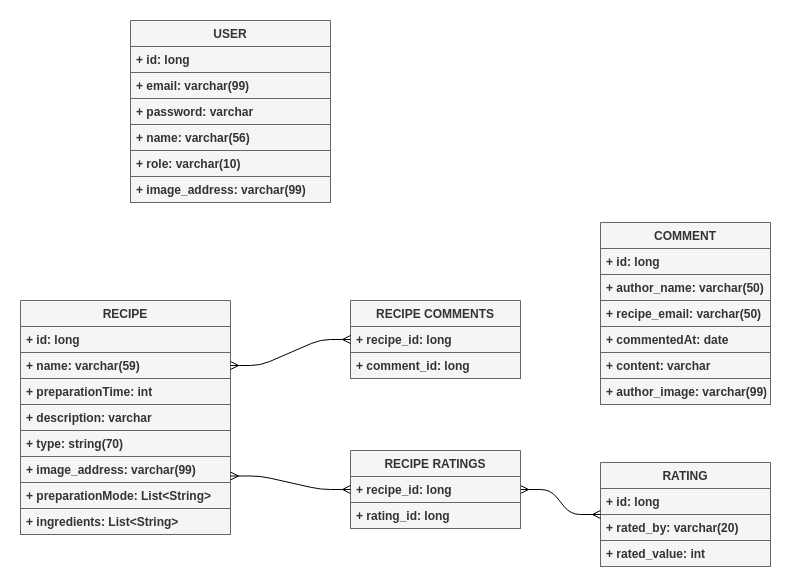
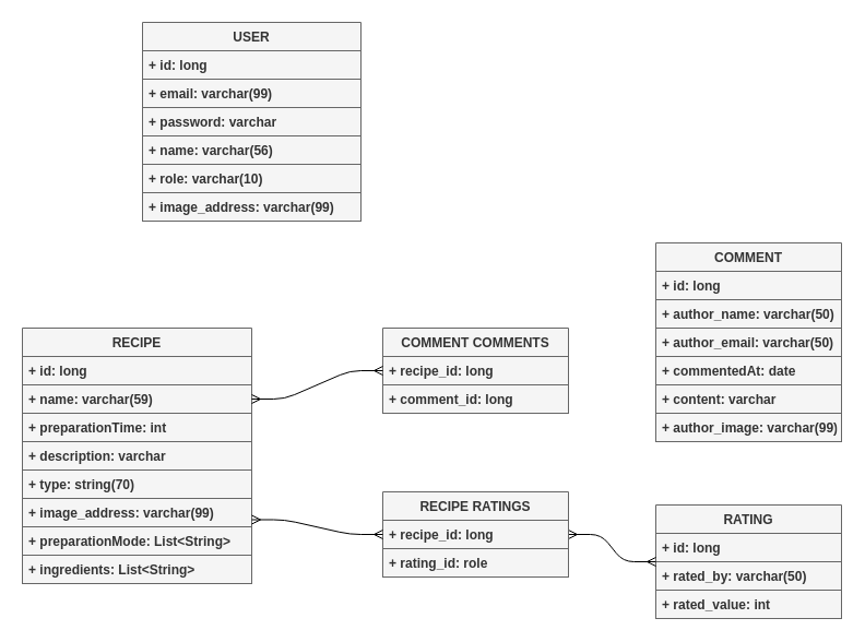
  <mxCell id="0" />
  <mxCell id="1" parent="0" />
  <mxCell id="2" value="USER" style="swimlane;fontStyle=1;childLayout=stackLayout;horizontal=1;startSize=26;fillColor=#f5f5f5;horizontalStack=0;resizeParent=1;resizeParentMax=0;resizeLast=0;collapsible=1;marginBottom=0;strokeColor=#666666;fontColor=#333333;verticalAlign=middle;" parent="1" vertex="1"><mxGeometry y="20" width="200" height="182" as="geometry" x="130" /></mxCell>
  <mxCell id="3" value="+ id: long" style="text;strokeColor=#666666;fillColor=#f5f5f5;align=left;verticalAlign=middle;spacingLeft=4;spacingRight=4;overflow=hidden;rotatable=0;points=[[0,0.5],[1,0.5]];portConstraint=eastwest;fontColor=#333333;fontStyle=1;" parent="2" vertex="1"><mxGeometry y="26" width="200" height="26" as="geometry" /></mxCell>
  <mxCell id="4" value="+ email: varchar(99)" style="text;strokeColor=#666666;fillColor=#f5f5f5;align=left;verticalAlign=middle;spacingLeft=4;spacingRight=4;overflow=hidden;rotatable=0;points=[[0,0.5],[1,0.5]];portConstraint=eastwest;fontColor=#333333;fontStyle=1;" parent="2" vertex="1"><mxGeometry y="52" width="200" height="26" as="geometry" /></mxCell>
  <mxCell id="5" value="+ password: varchar" style="text;strokeColor=#666666;fillColor=#f5f5f5;align=left;verticalAlign=middle;spacingLeft=4;spacingRight=4;overflow=hidden;rotatable=0;points=[[0,0.5],[1,0.5]];portConstraint=eastwest;fontColor=#333333;fontStyle=1;" parent="2" vertex="1"><mxGeometry y="78" width="200" height="26" as="geometry" /></mxCell>
  <mxCell id="6" value="+ name: varchar(56)" style="text;strokeColor=#666666;fillColor=#f5f5f5;align=left;verticalAlign=middle;spacingLeft=4;spacingRight=4;overflow=hidden;rotatable=0;points=[[0,0.5],[1,0.5]];portConstraint=eastwest;fontColor=#333333;fontStyle=1;" parent="2" vertex="1"><mxGeometry y="104" width="200" height="26" as="geometry" /></mxCell>
  <mxCell id="7" value="+ role: varchar(10)" style="text;strokeColor=#666666;fillColor=#f5f5f5;align=left;verticalAlign=middle;spacingLeft=4;spacingRight=4;overflow=hidden;rotatable=0;points=[[0,0.5],[1,0.5]];portConstraint=eastwest;fontColor=#333333;fontStyle=1;" parent="2" vertex="1"><mxGeometry y="130" width="200" height="26" as="geometry" /></mxCell>
  <mxCell id="8" value="+ image_address: varchar(99)" style="text;strokeColor=#666666;fillColor=#f5f5f5;align=left;verticalAlign=middle;spacingLeft=4;spacingRight=4;overflow=hidden;rotatable=0;points=[[0,0.5],[1,0.5]];portConstraint=eastwest;fontColor=#333333;fontStyle=1;" parent="2" vertex="1"><mxGeometry y="156" width="200" height="26" as="geometry" /></mxCell>
  <mxCell id="9" value="RECIPE" style="swimlane;fontStyle=1;childLayout=stackLayout;horizontal=1;startSize=26;fillColor=#f5f5f5;horizontalStack=0;resizeParent=1;resizeParentMax=0;resizeLast=0;collapsible=1;marginBottom=0;strokeColor=#666666;fontColor=#333333;verticalAlign=middle;" parent="1" vertex="1"><mxGeometry x="20" y="300" width="210" height="234" as="geometry" /></mxCell>
  <mxCell id="10" value="+ id: long" style="text;strokeColor=#666666;fillColor=#f5f5f5;align=left;verticalAlign=middle;spacingLeft=4;spacingRight=4;overflow=hidden;rotatable=0;points=[[0,0.5],[1,0.5]];portConstraint=eastwest;fontColor=#333333;fontStyle=1;" parent="9" vertex="1"><mxGeometry y="26" width="210" height="26" as="geometry" /></mxCell>
  <mxCell id="11" value="+ name: varchar(59)" style="text;strokeColor=#666666;fillColor=#f5f5f5;align=left;verticalAlign=middle;spacingLeft=4;spacingRight=4;overflow=hidden;rotatable=0;points=[[0,0.5],[1,0.5]];portConstraint=eastwest;fontColor=#333333;fontStyle=1;" parent="9" vertex="1"><mxGeometry y="52" width="210" height="26" as="geometry" /></mxCell>
  <mxCell id="12" value="+ preparationTime: int" style="text;strokeColor=#666666;fillColor=#f5f5f5;align=left;verticalAlign=middle;spacingLeft=4;spacingRight=4;overflow=hidden;rotatable=0;points=[[0,0.5],[1,0.5]];portConstraint=eastwest;fontColor=#333333;fontStyle=1;" parent="9" vertex="1"><mxGeometry y="78" width="210" height="26" as="geometry" /></mxCell>
  <mxCell id="13" value="+ description: varchar" style="text;strokeColor=#666666;fillColor=#f5f5f5;align=left;verticalAlign=middle;spacingLeft=4;spacingRight=4;overflow=hidden;rotatable=0;points=[[0,0.5],[1,0.5]];portConstraint=eastwest;fontColor=#333333;fontStyle=1;" parent="9" vertex="1"><mxGeometry y="104" width="210" height="26" as="geometry" /></mxCell>
  <mxCell id="14" value="+ type: string(70)" style="text;strokeColor=#666666;fillColor=#f5f5f5;align=left;verticalAlign=middle;spacingLeft=4;spacingRight=4;overflow=hidden;rotatable=0;points=[[0,0.5],[1,0.5]];portConstraint=eastwest;fontColor=#333333;fontStyle=1;" parent="9" vertex="1"><mxGeometry y="130" width="210" height="26" as="geometry" /></mxCell>
  <mxCell id="15" value="+ image_address: varchar(99)" style="text;strokeColor=#666666;fillColor=#f5f5f5;align=left;verticalAlign=middle;spacingLeft=4;spacingRight=4;overflow=hidden;rotatable=0;points=[[0,0.5],[1,0.5]];portConstraint=eastwest;fontColor=#333333;fontStyle=1;" parent="9" vertex="1"><mxGeometry y="156" width="210" height="26" as="geometry" /></mxCell>
  <mxCell id="16" value="+ preparationMode: List&lt;String&gt;" style="text;strokeColor=#666666;fillColor=#f5f5f5;align=left;verticalAlign=middle;spacingLeft=4;spacingRight=4;overflow=hidden;rotatable=0;points=[[0,0.5],[1,0.5]];portConstraint=eastwest;fontColor=#333333;fontStyle=1;" parent="9" vertex="1"><mxGeometry y="182" width="210" height="26" as="geometry" /></mxCell>
  <mxCell id="17" value="+ ingredients: List&lt;String&gt;" style="text;strokeColor=#666666;fillColor=#f5f5f5;align=left;verticalAlign=middle;spacingLeft=4;spacingRight=4;overflow=hidden;rotatable=0;points=[[0,0.5],[1,0.5]];portConstraint=eastwest;fontColor=#333333;fontStyle=1;" parent="9" vertex="1"><mxGeometry y="208" width="210" height="26" as="geometry" /></mxCell>
  <mxCell id="18" value="COMMENT" style="swimlane;fontStyle=1;childLayout=stackLayout;horizontal=1;startSize=26;fillColor=#f5f5f5;horizontalStack=0;resizeParent=1;resizeParentMax=0;resizeLast=0;collapsible=1;marginBottom=0;strokeColor=#666666;fontColor=#333333;verticalAlign=middle;" parent="1" vertex="1"><mxGeometry x="600" y="222" width="170" height="182" as="geometry" /></mxCell>
  <mxCell id="19" value="+ id: long" style="text;strokeColor=#666666;fillColor=#f5f5f5;align=left;verticalAlign=middle;spacingLeft=4;spacingRight=4;overflow=hidden;rotatable=0;points=[[0,0.5],[1,0.5]];portConstraint=eastwest;fontColor=#333333;fontStyle=1;" parent="18" vertex="1"><mxGeometry y="26" width="170" height="26" as="geometry" /></mxCell>
  <mxCell id="20" value="+ author_name: varchar(50)" style="text;strokeColor=#666666;fillColor=#f5f5f5;align=left;verticalAlign=middle;spacingLeft=4;spacingRight=4;overflow=hidden;rotatable=0;points=[[0,0.5],[1,0.5]];portConstraint=eastwest;fontColor=#333333;fontStyle=1;" parent="18" vertex="1"><mxGeometry y="52" width="170" height="26" as="geometry" /></mxCell>
- <mxCell id="21" value="+ recipe_email: varchar(50)" style="text;strokeColor=#666666;fillColor=#f5f5f5;align=left;verticalAlign=middle;spacingLeft=4;spacingRight=4;overflow=hidden;rotatable=0;points=[[0,0.5],[1,0.5]];portConstraint=eastwest;fontColor=#333333;fontStyle=1;" parent="18" vertex="1"><mxGeometry y="78" width="170" height="26" as="geometry" /></mxCell>
+ <mxCell id="21" value="+ author_email: varchar(50)" style="text;strokeColor=#666666;fillColor=#f5f5f5;align=left;verticalAlign=middle;spacingLeft=4;spacingRight=4;overflow=hidden;rotatable=0;points=[[0,0.5],[1,0.5]];portConstraint=eastwest;fontColor=#333333;fontStyle=1;" parent="18" vertex="1"><mxGeometry y="78" width="170" height="26" as="geometry" /></mxCell>
  <mxCell id="22" value="+ commentedAt: date" style="text;strokeColor=#666666;fillColor=#f5f5f5;align=left;verticalAlign=middle;spacingLeft=4;spacingRight=4;overflow=hidden;rotatable=0;points=[[0,0.5],[1,0.5]];portConstraint=eastwest;fontColor=#333333;fontStyle=1;" parent="18" vertex="1"><mxGeometry y="104" width="170" height="26" as="geometry" /></mxCell>
  <mxCell id="23" value="+ content: varchar" style="text;strokeColor=#666666;fillColor=#f5f5f5;align=left;verticalAlign=middle;spacingLeft=4;spacingRight=4;overflow=hidden;rotatable=0;points=[[0,0.5],[1,0.5]];portConstraint=eastwest;fontColor=#333333;fontStyle=1;" parent="18" vertex="1"><mxGeometry y="130" width="170" height="26" as="geometry" /></mxCell>
  <mxCell id="24" value="+ author_image: varchar(99)" style="text;strokeColor=#666666;fillColor=#f5f5f5;align=left;verticalAlign=middle;spacingLeft=4;spacingRight=4;overflow=hidden;rotatable=0;points=[[0,0.5],[1,0.5]];portConstraint=eastwest;fontColor=#333333;fontStyle=1;" parent="18" vertex="1"><mxGeometry y="156" width="170" height="26" as="geometry" /></mxCell>
  <mxCell id="25" value="RATING" style="swimlane;fontStyle=1;childLayout=stackLayout;horizontal=1;startSize=26;fillColor=#f5f5f5;horizontalStack=0;resizeParent=1;resizeParentMax=0;resizeLast=0;collapsible=1;marginBottom=0;strokeColor=#666666;fontColor=#333333;verticalAlign=middle;" parent="1" vertex="1"><mxGeometry x="600" y="462" width="170" height="104" as="geometry" /></mxCell>
  <mxCell id="26" value="+ id: long" style="text;strokeColor=#666666;fillColor=#f5f5f5;align=left;verticalAlign=middle;spacingLeft=4;spacingRight=4;overflow=hidden;rotatable=0;points=[[0,0.5],[1,0.5]];portConstraint=eastwest;fontColor=#333333;fontStyle=1;" parent="25" vertex="1"><mxGeometry y="26" width="170" height="26" as="geometry" /></mxCell>
- <mxCell id="27" value="+ rated_by: varchar(20)" style="text;strokeColor=#666666;fillColor=#f5f5f5;align=left;verticalAlign=middle;spacingLeft=4;spacingRight=4;overflow=hidden;rotatable=0;points=[[0,0.5],[1,0.5]];portConstraint=eastwest;fontColor=#333333;fontStyle=1;" parent="25" vertex="1"><mxGeometry y="52" width="170" height="26" as="geometry" /></mxCell>
+ <mxCell id="27" value="+ rated_by: varchar(50)" style="text;strokeColor=#666666;fillColor=#f5f5f5;align=left;verticalAlign=middle;spacingLeft=4;spacingRight=4;overflow=hidden;rotatable=0;points=[[0,0.5],[1,0.5]];portConstraint=eastwest;fontColor=#333333;fontStyle=1;" parent="25" vertex="1"><mxGeometry y="52" width="170" height="26" as="geometry" /></mxCell>
  <mxCell id="28" value="+ rated_value: int" style="text;strokeColor=#666666;fillColor=#f5f5f5;align=left;verticalAlign=middle;spacingLeft=4;spacingRight=4;overflow=hidden;rotatable=0;points=[[0,0.5],[1,0.5]];portConstraint=eastwest;fontColor=#333333;fontStyle=1;" parent="25" vertex="1"><mxGeometry y="78" width="170" height="26" as="geometry" /></mxCell>
  <mxCell id="29" value="" style="edgeStyle=entityRelationEdgeStyle;fontSize=12;html=1;endArrow=ERmany;startArrow=ERmany;fontColor=#000000;exitX=0;exitY=0.5;exitDx=0;exitDy=0;entryX=1;entryY=0.5;entryDx=0;entryDy=0;" parent="1" source="25" target="34" edge="1"><mxGeometry width="100" height="100" relative="1" as="geometry"><mxPoint x="540" y="672" as="sourcePoint" /><mxPoint x="450" y="510" as="targetPoint" /></mxGeometry></mxCell>
- <mxCell id="30" value="RECIPE COMMENTS" style="swimlane;fontStyle=1;childLayout=stackLayout;horizontal=1;startSize=26;fillColor=#f5f5f5;horizontalStack=0;resizeParent=1;resizeParentMax=0;resizeLast=0;collapsible=1;marginBottom=0;strokeColor=#666666;fontColor=#333333;verticalAlign=middle;" vertex="1" parent="1"><mxGeometry x="350" y="300" width="170" height="78" as="geometry" /></mxCell>
+ <mxCell id="30" value="COMMENT COMMENTS" style="swimlane;fontStyle=1;childLayout=stackLayout;horizontal=1;startSize=26;fillColor=#f5f5f5;horizontalStack=0;resizeParent=1;resizeParentMax=0;resizeLast=0;collapsible=1;marginBottom=0;strokeColor=#666666;fontColor=#333333;verticalAlign=middle;" vertex="1" parent="1"><mxGeometry x="350" y="300" width="170" height="78" as="geometry" /></mxCell>
  <mxCell id="31" value="+ recipe_id: long" style="text;strokeColor=#666666;fillColor=#f5f5f5;align=left;verticalAlign=middle;spacingLeft=4;spacingRight=4;overflow=hidden;rotatable=0;points=[[0,0.5],[1,0.5]];portConstraint=eastwest;fontColor=#333333;fontStyle=1;" vertex="1" parent="30"><mxGeometry y="26" width="170" height="26" as="geometry" /></mxCell>
  <mxCell id="32" value="+ comment_id: long" style="text;strokeColor=#666666;fillColor=#f5f5f5;align=left;verticalAlign=middle;spacingLeft=4;spacingRight=4;overflow=hidden;rotatable=0;points=[[0,0.5],[1,0.5]];portConstraint=eastwest;fontColor=#333333;fontStyle=1;" vertex="1" parent="30"><mxGeometry y="52" width="170" height="26" as="geometry" /></mxCell>
  <mxCell id="33" value="RECIPE RATINGS" style="swimlane;fontStyle=1;childLayout=stackLayout;horizontal=1;startSize=26;fillColor=#f5f5f5;horizontalStack=0;resizeParent=1;resizeParentMax=0;resizeLast=0;collapsible=1;marginBottom=0;strokeColor=#666666;fontColor=#333333;verticalAlign=middle;" vertex="1" parent="1"><mxGeometry x="350" y="450" width="170" height="78" as="geometry" /></mxCell>
  <mxCell id="34" value="+ recipe_id: long" style="text;strokeColor=#666666;fillColor=#f5f5f5;align=left;verticalAlign=middle;spacingLeft=4;spacingRight=4;overflow=hidden;rotatable=0;points=[[0,0.5],[1,0.5]];portConstraint=eastwest;fontColor=#333333;fontStyle=1;" vertex="1" parent="33"><mxGeometry y="26" width="170" height="26" as="geometry" /></mxCell>
- <mxCell id="35" value="+ rating_id: long" style="text;strokeColor=#666666;fillColor=#f5f5f5;align=left;verticalAlign=middle;spacingLeft=4;spacingRight=4;overflow=hidden;rotatable=0;points=[[0,0.5],[1,0.5]];portConstraint=eastwest;fontColor=#333333;fontStyle=1;" vertex="1" parent="33"><mxGeometry y="52" width="170" height="26" as="geometry" /></mxCell>
+ <mxCell id="35" value="+ rating_id: role" style="text;strokeColor=#666666;fillColor=#f5f5f5;align=left;verticalAlign=middle;spacingLeft=4;spacingRight=4;overflow=hidden;rotatable=0;points=[[0,0.5],[1,0.5]];portConstraint=eastwest;fontColor=#333333;fontStyle=1;" vertex="1" parent="33"><mxGeometry y="52" width="170" height="26" as="geometry" /></mxCell>
  <mxCell id="36" value="" style="edgeStyle=entityRelationEdgeStyle;fontSize=12;html=1;endArrow=ERmany;startArrow=ERmany;fontColor=#000000;exitX=0;exitY=0.5;exitDx=0;exitDy=0;entryX=1;entryY=0.75;entryDx=0;entryDy=0;" edge="1" parent="1" source="34" target="9"><mxGeometry width="100" height="100" relative="1" as="geometry"><mxPoint x="350" y="420" as="sourcePoint" /><mxPoint x="250" y="420" as="targetPoint" /></mxGeometry></mxCell>
  <mxCell id="37" value="" style="edgeStyle=entityRelationEdgeStyle;fontSize=12;html=1;endArrow=ERmany;startArrow=ERmany;fontColor=#000000;entryX=0;entryY=0.5;entryDx=0;entryDy=0;exitX=1;exitY=0.5;exitDx=0;exitDy=0;" edge="1" parent="1" source="11" target="31"><mxGeometry width="100" height="100" relative="1" as="geometry"><mxPoint x="240" y="326" as="sourcePoint" /><mxPoint x="317.62" y="281.852" as="targetPoint" /></mxGeometry></mxCell>
